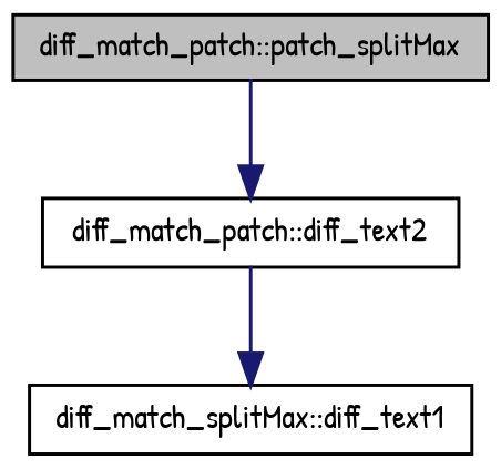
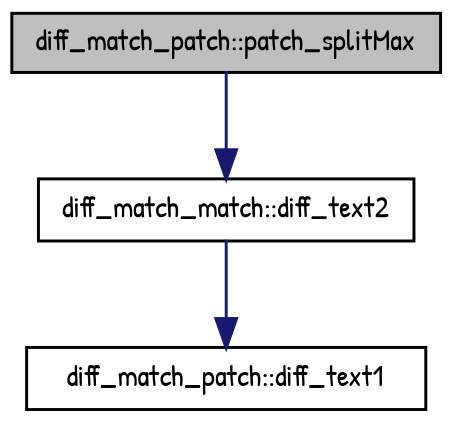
  digraph {
    fontname="Patrick Hand"
    rankdir=TB
    node [color=black fillcolor=white fontname="Patrick Hand" fontsize=10 shape=record style=filled]
    edge [color=midnightblue fontname="Patrick Hand" fontsize=10 labelfontname="FreeSans.ttf" labelfontsize=10 style=solid]
    n1 [fillcolor=grey75 fontcolor=black height=0.2 label="diff_match_patch::patch_splitMax" width=0.4]
-   n2 [height=0.2 label="diff_match_patch::diff_text2" width=0.4]
-   n3 [height=0.2 label="diff_match_splitMax::diff_text1" width=0.4]
+   n2 [height=0.2 label="diff_match_match::diff_text2" width=0.4]
+   n3 [height=0.2 label="diff_match_patch::diff_text1" width=0.4]
    n1 -> n2
    n2 -> n3
  }
